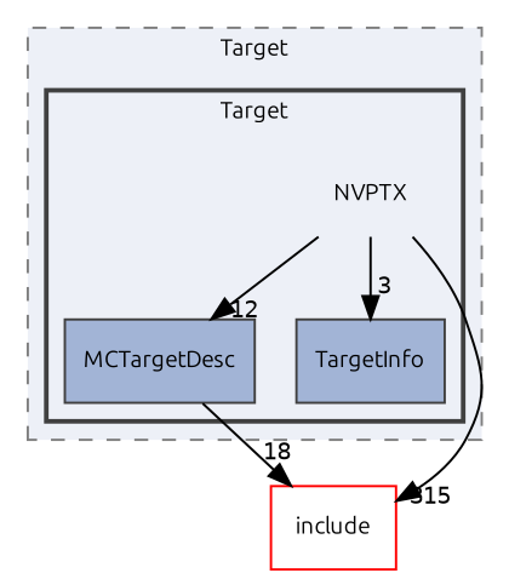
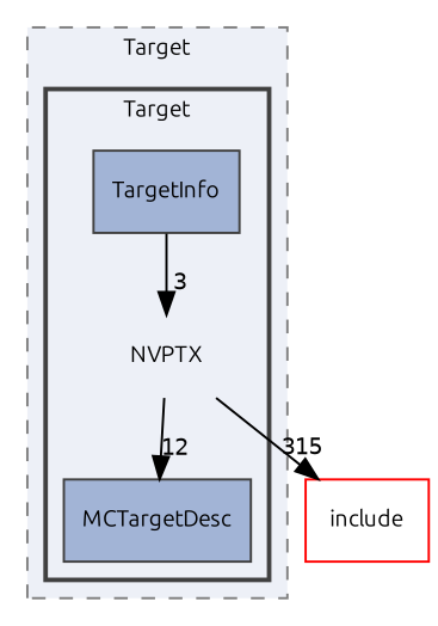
  digraph {
    compound=true
    fontname=Ubuntu
    node [fontname=Ubuntu fontsize=10 shape=box color=grey25 fillcolor="#a2b4d6"]
    edge [fontname=Ubuntu fontsize=10 labeldistance=1.5 labelfontname=Helvetica labelfontsize=10]
    n1 [label=NVPTX shape=plaintext color="" fillcolor=""]
    n2 [label=MCTargetDesc style="filled,"]
    n3 [label=TargetInfo style="filled,"]
    n4 [color=red fillcolor="#edf0f7" label=include]
    subgraph cluster_1 {
      bgcolor="#edf0f7"
      fontsize=10
      label=Target
      pencolor=grey50
      style="filled,dashed,"
      subgraph cluster_2 {
        bgcolor="#edf0f7"
        fontsize=10
        label=Target
        pencolor=grey25
        style="filled,bold,"
        n1
        n2
        n3
      }
    }
    n1 -> n2 [headlabel=12]
-   n1 -> n3 [headlabel=3]
+   n3 -> n1 [headlabel=3]
    n1 -> n4 [headlabel=315]
-   n2 -> n4 [headlabel=18]
  }
